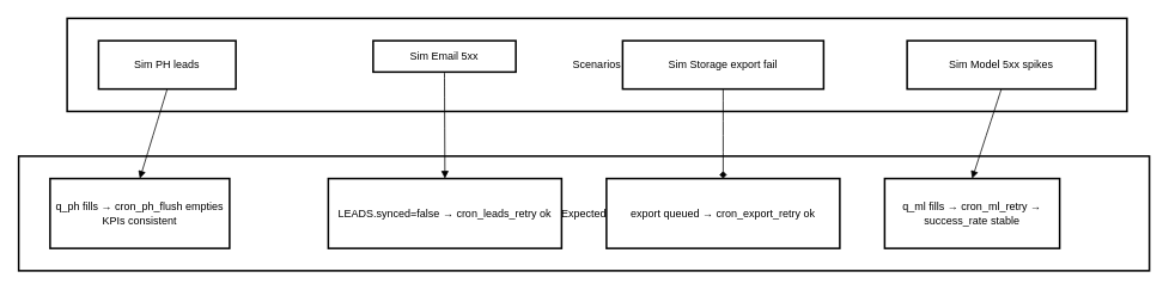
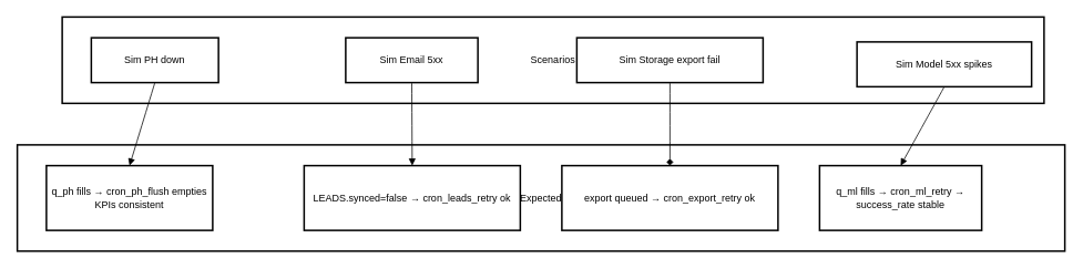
  <mxCell id="0" />
  <mxCell id="1" parent="0" />
  <mxCell id="2" value="Expected" style="whiteSpace=wrap;strokeWidth=2;" vertex="1" parent="1"><mxGeometry x="20" y="174" width="1260" height="128" as="geometry" /></mxCell>
  <mxCell id="3" value="Scenarios" style="whiteSpace=wrap;strokeWidth=2;" vertex="1" parent="1"><mxGeometry x="74" y="20" width="1181" height="104" as="geometry" /></mxCell>
- <mxCell id="4" value="Sim PH leads" style="whiteSpace=wrap;strokeWidth=2;" vertex="1" parent="1"><mxGeometry x="109" y="45" width="153" height="54" as="geometry" /></mxCell>
- <mxCell id="5" value="Sim Email 5xx" style="whiteSpace=wrap;strokeWidth=2;" vertex="1" parent="1"><mxGeometry x="415" y="45" width="159" height="35" as="geometry" /></mxCell>
+ <mxCell id="4" value="Sim PH down" style="whiteSpace=wrap;strokeWidth=2;" vertex="1" parent="1"><mxGeometry x="109" y="45" width="153" height="54" as="geometry" /></mxCell>
+ <mxCell id="5" value="Sim Email 5xx" style="whiteSpace=wrap;strokeWidth=2;" vertex="1" parent="1"><mxGeometry x="415" y="45" width="159" height="54" as="geometry" /></mxCell>
  <mxCell id="6" value="Sim Storage export fail" style="whiteSpace=wrap;strokeWidth=2;" vertex="1" parent="1"><mxGeometry x="693" y="45" width="224" height="54" as="geometry" /></mxCell>
- <mxCell id="7" value="Sim Model 5xx spikes" style="whiteSpace=wrap;strokeWidth=2;" vertex="1" parent="1"><mxGeometry x="1010" y="45" width="210" height="54" as="geometry" /></mxCell>
+ <mxCell id="7" value="Sim Model 5xx spikes" style="whiteSpace=wrap;strokeWidth=2;" vertex="1" parent="1"><mxGeometry x="1030" y="50" width="210" height="54" as="geometry" /></mxCell>
  <mxCell id="8" value="q_ph fills → cron_ph_flush empties&#10;KPIs consistent" style="whiteSpace=wrap;strokeWidth=2;" vertex="1" parent="1"><mxGeometry x="55" y="199" width="200" height="78" as="geometry" /></mxCell>
  <mxCell id="9" value="LEADS.synced=false → cron_leads_retry ok" style="whiteSpace=wrap;strokeWidth=2;" vertex="1" parent="1"><mxGeometry x="365" y="199" width="260" height="78" as="geometry" /></mxCell>
  <mxCell id="10" value="export queued → cron_export_retry ok" style="whiteSpace=wrap;strokeWidth=2;" vertex="1" parent="1"><mxGeometry x="675" y="199" width="260" height="78" as="geometry" /></mxCell>
  <mxCell id="11" value="q_ml fills → cron_ml_retry → success_rate stable" style="whiteSpace=wrap;strokeWidth=2;" vertex="1" parent="1"><mxGeometry x="985" y="199" width="195" height="78" as="geometry" /></mxCell>
  <mxCell id="12" value="" style="curved=1;startArrow=none;endArrow=block;exitX=0.5;exitY=1;entryX=0.5;entryY=0;rounded=0;" edge="1" parent="1" source="4" target="8"><mxGeometry relative="1" as="geometry"><Array as="points" /></mxGeometry></mxCell>
  <mxCell id="13" value="" style="curved=1;startArrow=none;endArrow=block;exitX=0.5;exitY=1;entryX=0.5;entryY=0;rounded=0;" edge="1" parent="1" source="5" target="9"><mxGeometry relative="1" as="geometry"><Array as="points" /></mxGeometry></mxCell>
  <mxCell id="14" value="" style="curved=1;startArrow=none;endArrow=diamond;exitX=0.5;exitY=1;entryX=0.5;entryY=0;rounded=0;" edge="1" parent="1" source="6" target="10"><mxGeometry relative="1" as="geometry"><Array as="points" /></mxGeometry></mxCell>
  <mxCell id="15" value="" style="curved=1;startArrow=none;endArrow=block;exitX=0.5;exitY=1;entryX=0.5;entryY=0;rounded=0;" edge="1" parent="1" source="7" target="11"><mxGeometry relative="1" as="geometry"><Array as="points" /></mxGeometry></mxCell>
